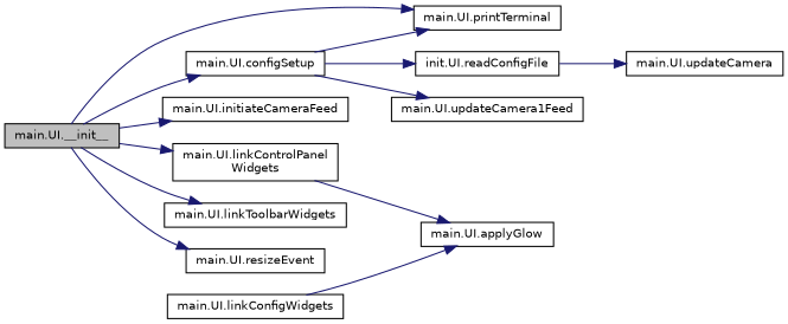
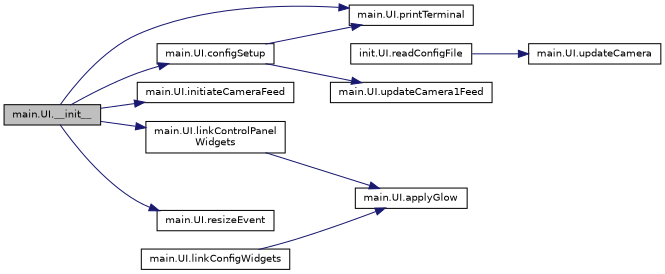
  digraph {
    rankdir=LR
    node [color=black fillcolor=white fontname=Helvetica fontsize=10 shape=record style=filled]
    edge [color=midnightblue fontname=Helvetica fontsize=10 labelfontname=Helvetica labelfontsize=10 style=solid]
    n1 [fillcolor=grey75 fontcolor=black height=0.2 label="main.UI.__init__" width=0.4]
    n2 [height=0.2 label="main.UI.configSetup" width=0.4]
    n3 [height=0.2 label="main.UI.printTerminal" width=0.4]
    n4 [height=0.2 label="main.UI.initiateCameraFeed" width=0.4]
    n5 [height=0.2 label="main.UI.linkControlPanel\lWidgets" width=0.4]
-   n6 [height=0.2 label="main.UI.linkToolbarWidgets" width=0.4]
    n7 [height=0.2 label="main.UI.resizeEvent" width=0.4]
    n8 [height=0.2 label="init.UI.readConfigFile" width=0.4]
    n9 [height=0.2 label="main.UI.updateCamera1Feed" width=0.4]
    n10 [height=0.2 label="main.UI.linkConfigWidgets" width=0.4]
    n11 [height=0.2 label="main.UI.applyGlow" width=0.4]
    n12 [height=0.2 label="main.UI.updateCamera" width=0.4]
    n1 -> n2
    n1 -> n3
    n1 -> n4
    n1 -> n5
-   n1 -> n6
    n1 -> n7
    n2 -> n3
-   n2 -> n8
    n2 -> n9
    n5 -> n11
    n8 -> n12
    n10 -> n11
  }
